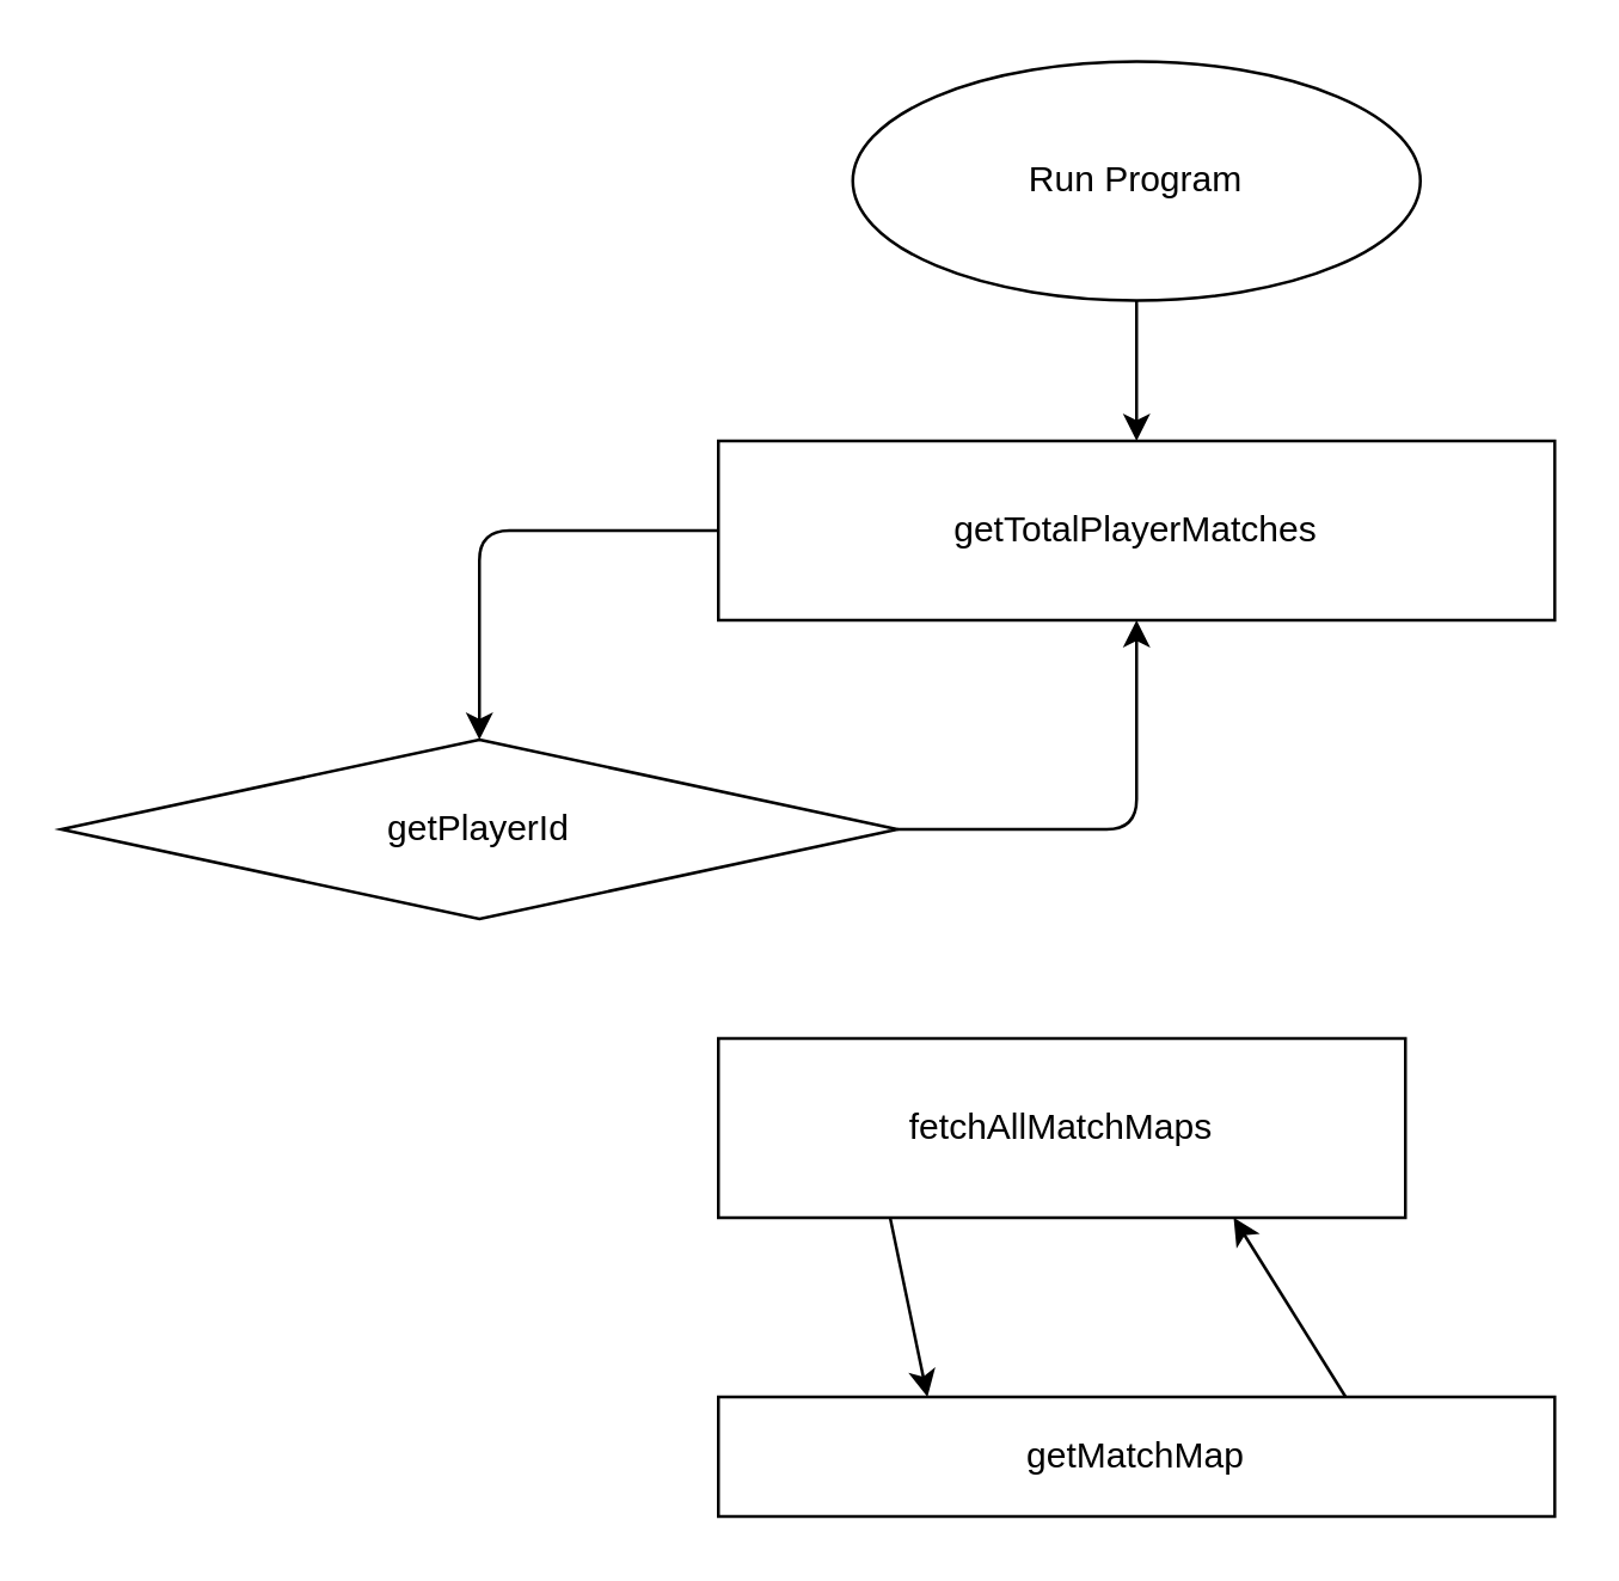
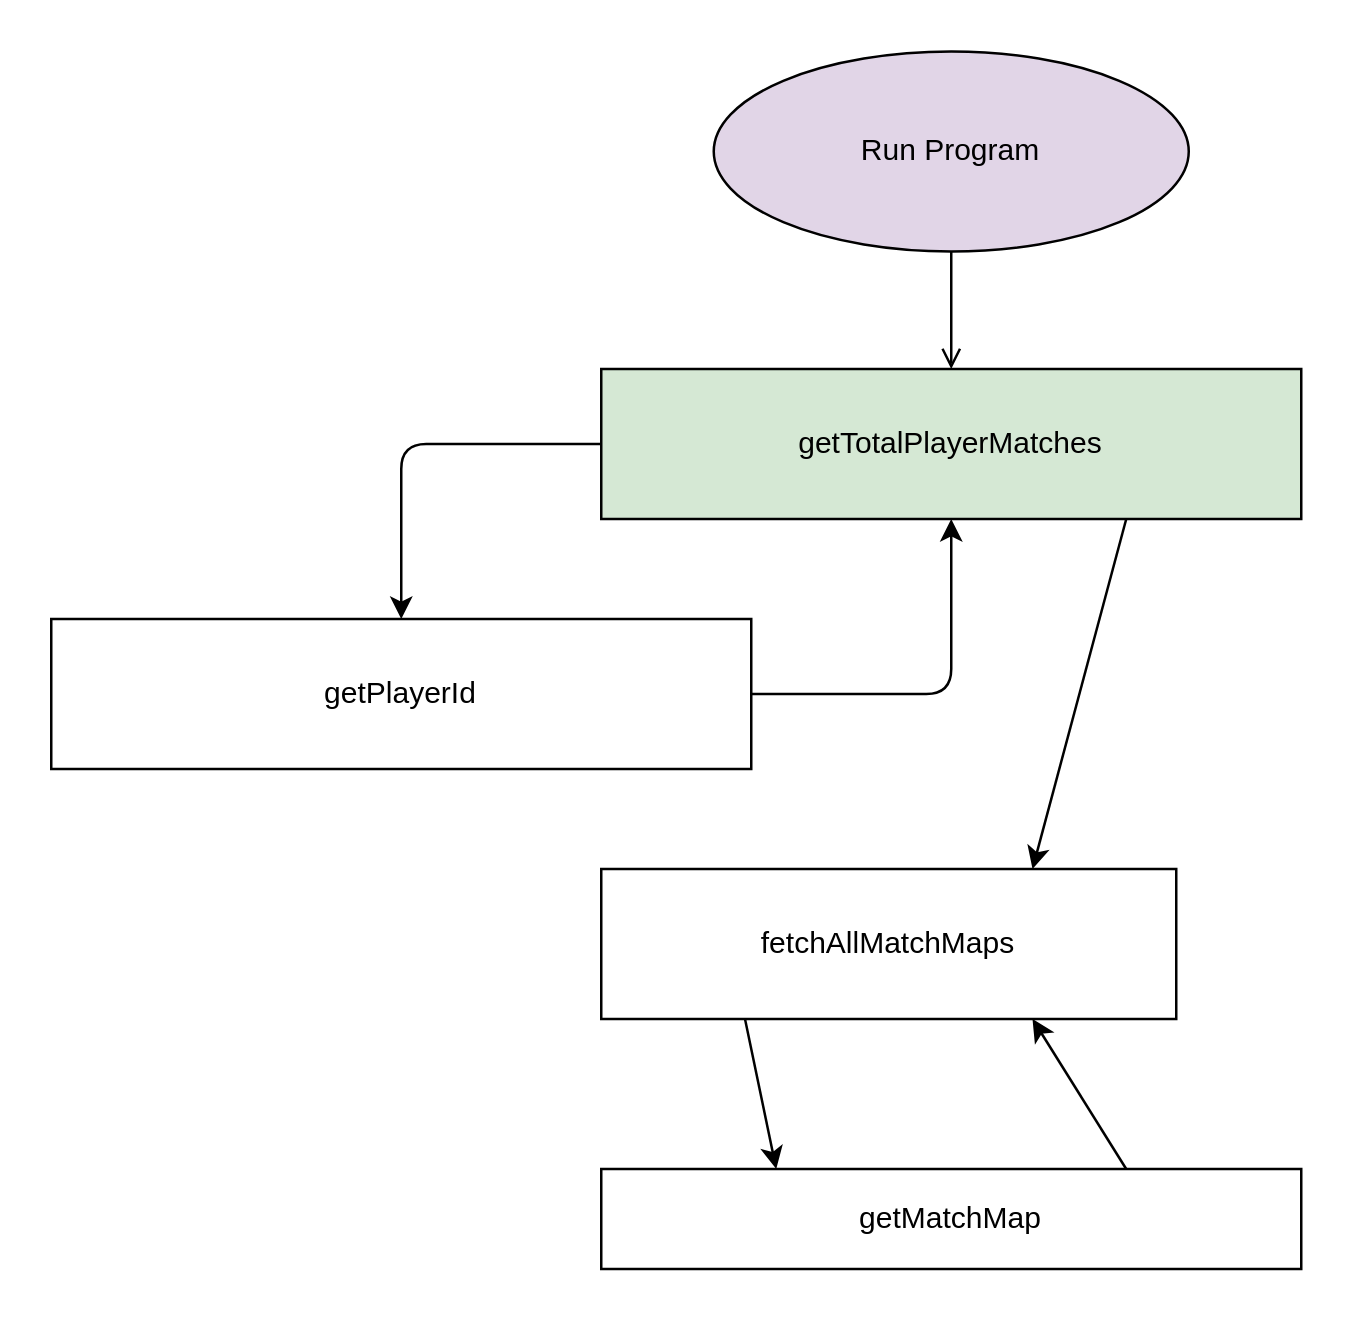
  <mxCell id="0" />
  <mxCell id="1" parent="0" />
  <mxCell id="2" style="edgeStyle=none;html=1;exitX=0.25;exitY=1;exitDx=0;exitDy=0;entryX=0.25;entryY=0;entryDx=0;entryDy=0;" parent="1" source="3" target="11" edge="1"><mxGeometry relative="1" as="geometry" /></mxCell>
  <mxCell id="3" value="fetchAllMatchMaps" style="rounded=0;whiteSpace=wrap;html=1;" parent="1" vertex="1"><mxGeometry x="240" y="347" width="230" height="60" as="geometry" /></mxCell>
- <mxCell id="5" value="getTotalPlayerMatches" style="rounded=0;whiteSpace=wrap;html=1;" parent="1" vertex="1"><mxGeometry x="240" y="147" width="280" height="60" as="geometry" /></mxCell>
- <mxCell id="6" value="getPlayerId" style="rhombus;whiteSpace=wrap;html=1;" parent="1" vertex="1"><mxGeometry x="20" y="247" width="280" height="60" as="geometry" /></mxCell>
- <mxCell id="7" value="" style="endArrow=classic;html=1;entryX=0.5;entryY=0;entryDx=0;entryDy=0;" parent="1" source="12" target="5" edge="1"><mxGeometry width="50" height="50" relative="1" as="geometry"><mxPoint x="380" y="107" as="sourcePoint" /><mxPoint x="380" y="237" as="targetPoint" /></mxGeometry></mxCell>
+ <mxCell id="4" style="edgeStyle=none;html=1;exitX=0.75;exitY=1;exitDx=0;exitDy=0;entryX=0.75;entryY=0;entryDx=0;entryDy=0;" parent="1" source="5" target="3" edge="1"><mxGeometry relative="1" as="geometry" /></mxCell>
+ <mxCell id="5" value="getTotalPlayerMatches" style="rounded=0;whiteSpace=wrap;html=1;fillColor=#d5e8d4;" parent="1" vertex="1"><mxGeometry x="240" y="147" width="280" height="60" as="geometry" /></mxCell>
+ <mxCell id="6" value="getPlayerId" style="rounded=0;whiteSpace=wrap;html=1;" parent="1" vertex="1"><mxGeometry x="20" y="247" width="280" height="60" as="geometry" /></mxCell>
+ <mxCell id="7" value="" style="endArrow=open;html=1;entryX=0.5;entryY=0;entryDx=0;entryDy=0;" parent="1" source="12" target="5" edge="1"><mxGeometry width="50" height="50" relative="1" as="geometry"><mxPoint x="380" y="107" as="sourcePoint" /><mxPoint x="380" y="237" as="targetPoint" /></mxGeometry></mxCell>
  <mxCell id="8" value="" style="endArrow=classic;html=1;entryX=0.5;entryY=0;entryDx=0;entryDy=0;exitX=0;exitY=0.5;exitDx=0;exitDy=0;" parent="1" source="5" target="6" edge="1"><mxGeometry width="50" height="50" relative="1" as="geometry"><mxPoint x="380" y="207" as="sourcePoint" /><mxPoint x="430" y="157" as="targetPoint" /><Array as="points"><mxPoint x="160" y="177" /></Array></mxGeometry></mxCell>
  <mxCell id="9" value="" style="endArrow=classic;html=1;exitX=1;exitY=0.5;exitDx=0;exitDy=0;entryX=0.5;entryY=1;entryDx=0;entryDy=0;" parent="1" source="6" target="5" edge="1"><mxGeometry width="50" height="50" relative="1" as="geometry"><mxPoint x="520" y="247" as="sourcePoint" /><mxPoint x="570" y="197" as="targetPoint" /><Array as="points"><mxPoint x="380" y="277" /></Array></mxGeometry></mxCell>
  <mxCell id="10" style="edgeStyle=none;html=1;exitX=0.75;exitY=0;exitDx=0;exitDy=0;entryX=0.75;entryY=1;entryDx=0;entryDy=0;" parent="1" source="11" target="3" edge="1"><mxGeometry relative="1" as="geometry" /></mxCell>
  <mxCell id="11" value="getMatchMap" style="rounded=0;whiteSpace=wrap;html=1;" parent="1" vertex="1"><mxGeometry x="240" y="467" width="280" height="40" as="geometry" /></mxCell>
- <mxCell id="12" value="Run Program" style="ellipse;whiteSpace=wrap;html=1;" parent="1" vertex="1"><mxGeometry x="285" y="20" width="190" height="80" as="geometry" /></mxCell>
+ <mxCell id="12" value="Run Program" style="ellipse;whiteSpace=wrap;html=1;fillColor=#e1d5e7;" parent="1" vertex="1"><mxGeometry x="285" y="20" width="190" height="80" as="geometry" /></mxCell>
